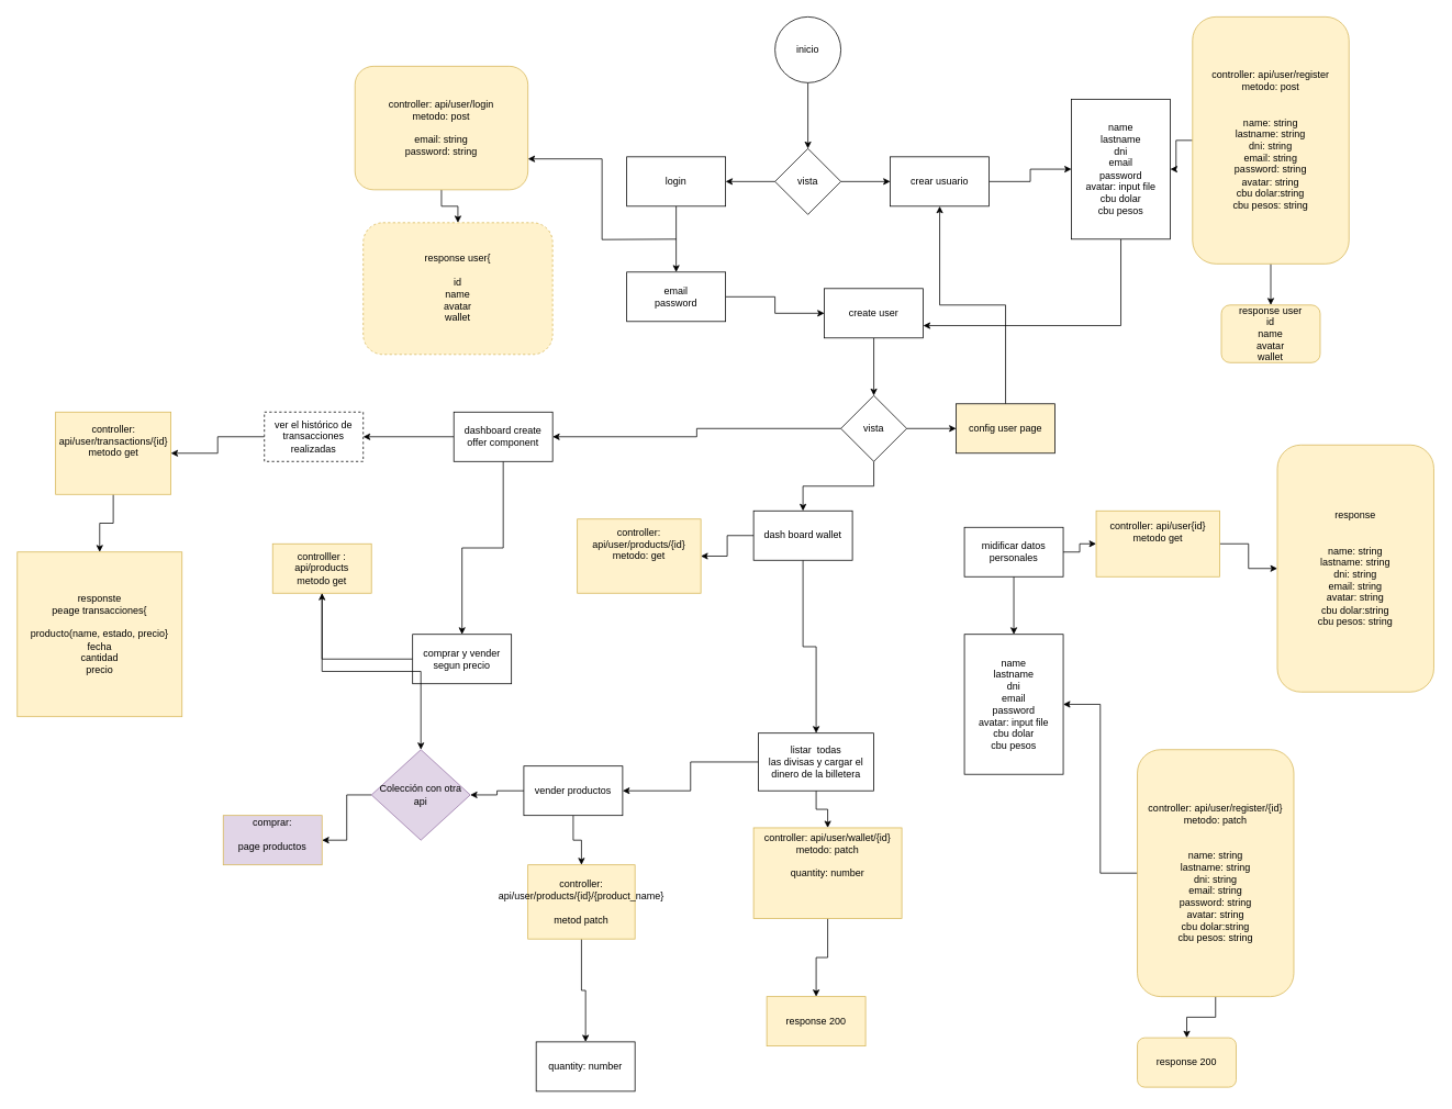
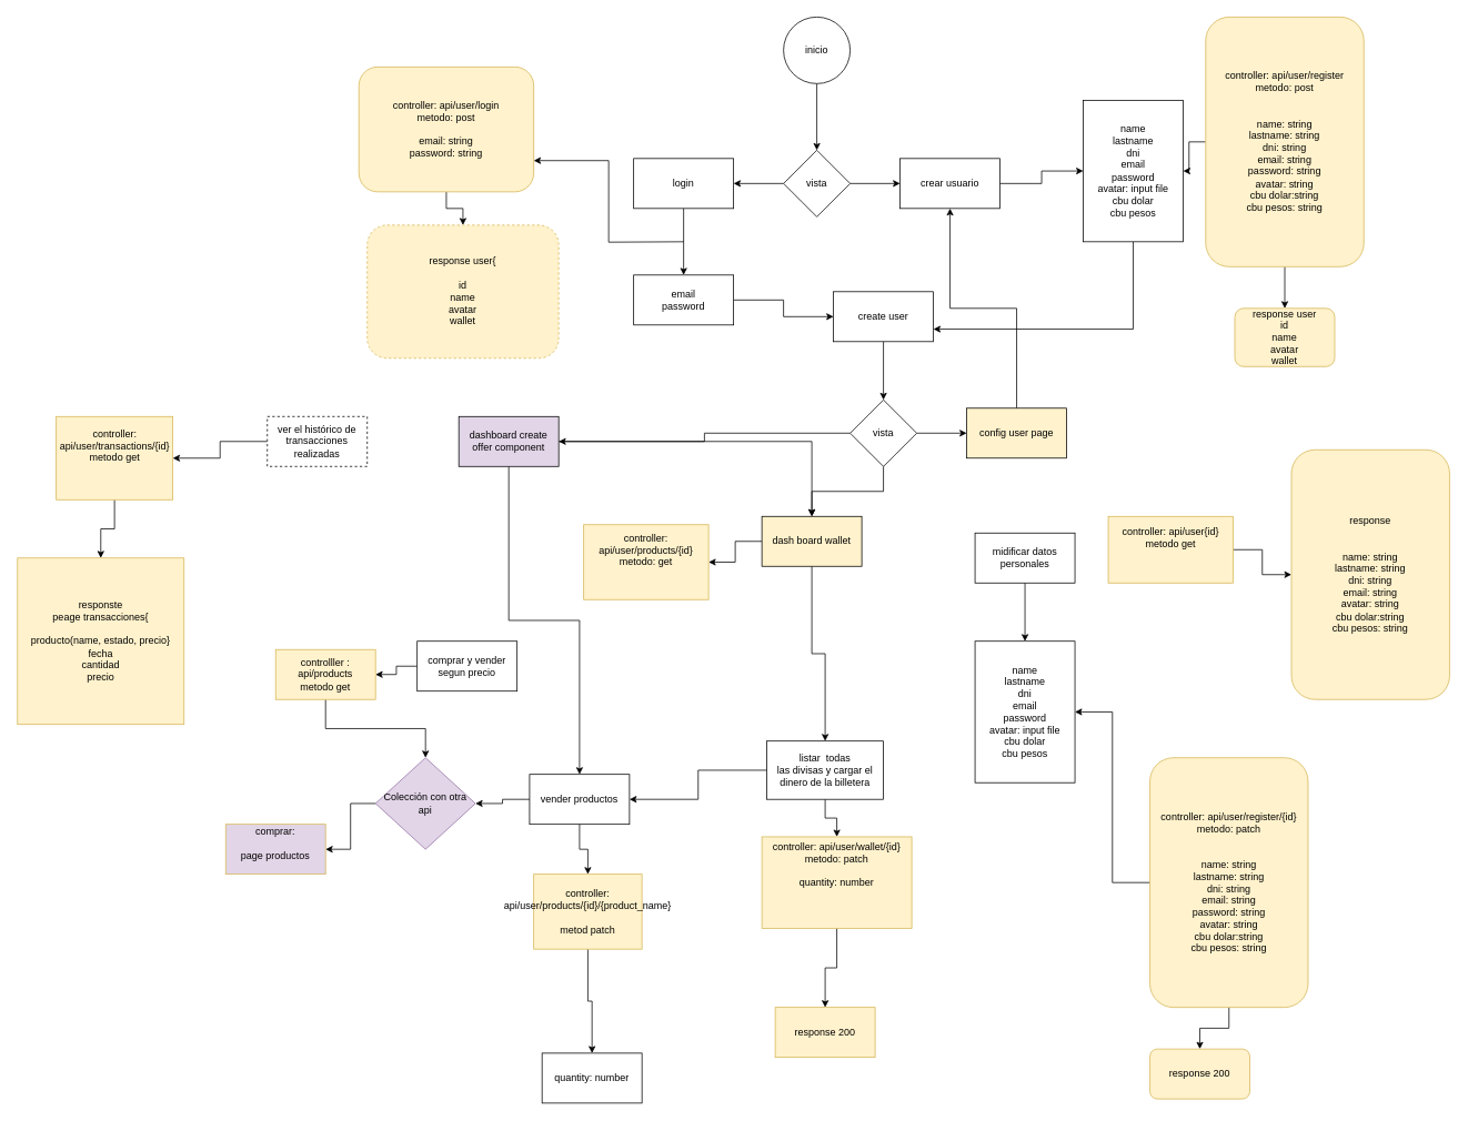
  <mxCell id="0" />
  <mxCell id="1" parent="0" />
  <mxCell id="2" value="" style="edgeStyle=orthogonalEdgeStyle;rounded=0;orthogonalLoop=1;jettySize=auto;html=1;" edge="1" parent="1" source="3" target="6"><mxGeometry relative="1" as="geometry" /></mxCell>
  <mxCell id="3" value="inicio" style="ellipse;whiteSpace=wrap;html=1;aspect=fixed;" vertex="1" parent="1"><mxGeometry x="940" y="20" width="80" height="80" as="geometry" /></mxCell>
  <mxCell id="4" value="" style="edgeStyle=orthogonalEdgeStyle;rounded=0;orthogonalLoop=1;jettySize=auto;html=1;" edge="1" parent="1" source="6" target="8"><mxGeometry relative="1" as="geometry" /></mxCell>
  <mxCell id="5" value="" style="edgeStyle=orthogonalEdgeStyle;rounded=0;orthogonalLoop=1;jettySize=auto;html=1;" edge="1" parent="1" source="6" target="11"><mxGeometry relative="1" as="geometry" /></mxCell>
  <mxCell id="6" value="vista" style="rhombus;whiteSpace=wrap;html=1;" vertex="1" parent="1"><mxGeometry x="940" y="180" width="80" height="80" as="geometry" /></mxCell>
  <mxCell id="7" value="" style="edgeStyle=orthogonalEdgeStyle;rounded=0;orthogonalLoop=1;jettySize=auto;html=1;" edge="1" parent="1" source="8" target="26"><mxGeometry relative="1" as="geometry" /></mxCell>
  <mxCell id="8" value="crear usuario" style="whiteSpace=wrap;html=1;" vertex="1" parent="1"><mxGeometry x="1080" y="190" width="120" height="60" as="geometry" /></mxCell>
  <mxCell id="9" value="" style="edgeStyle=orthogonalEdgeStyle;rounded=0;orthogonalLoop=1;jettySize=auto;html=1;" edge="1" parent="1" source="11" target="14"><mxGeometry relative="1" as="geometry" /></mxCell>
  <mxCell id="10" value="" style="edgeStyle=orthogonalEdgeStyle;rounded=0;orthogonalLoop=1;jettySize=auto;html=1;entryX=1;entryY=0.75;entryDx=0;entryDy=0;" edge="1" parent="1" target="42"><mxGeometry relative="1" as="geometry"><mxPoint x="820" y="290" as="sourcePoint" /><mxPoint x="700" y="225" as="targetPoint" /></mxGeometry></mxCell>
  <mxCell id="11" value="login" style="whiteSpace=wrap;html=1;" vertex="1" parent="1"><mxGeometry x="760" y="190" width="120" height="60" as="geometry" /></mxCell>
  <mxCell id="12" style="edgeStyle=orthogonalEdgeStyle;rounded=0;orthogonalLoop=1;jettySize=auto;html=1;entryX=1;entryY=0.75;entryDx=0;entryDy=0;" edge="1" parent="1" source="26" target="16"><mxGeometry relative="1" as="geometry"><mxPoint x="1330" y="340" as="sourcePoint" /><Array as="points"><mxPoint x="1360" y="395" /></Array></mxGeometry></mxCell>
  <mxCell id="13" value="" style="edgeStyle=orthogonalEdgeStyle;rounded=0;orthogonalLoop=1;jettySize=auto;html=1;" edge="1" parent="1" source="14" target="16"><mxGeometry relative="1" as="geometry" /></mxCell>
  <mxCell id="14" value="&lt;div&gt;email&lt;/div&gt;&lt;div&gt;password&lt;br&gt;&lt;/div&gt;" style="whiteSpace=wrap;html=1;" vertex="1" parent="1"><mxGeometry x="760" y="330" width="120" height="60" as="geometry" /></mxCell>
  <mxCell id="15" value="" style="edgeStyle=orthogonalEdgeStyle;rounded=0;orthogonalLoop=1;jettySize=auto;html=1;" edge="1" parent="1" source="16" target="20"><mxGeometry relative="1" as="geometry" /></mxCell>
  <mxCell id="16" value="create user" style="whiteSpace=wrap;html=1;" vertex="1" parent="1"><mxGeometry x="1000" y="350" width="120" height="60" as="geometry" /></mxCell>
  <mxCell id="17" value="" style="edgeStyle=orthogonalEdgeStyle;rounded=0;orthogonalLoop=1;jettySize=auto;html=1;" edge="1" parent="1" source="20" target="25"><mxGeometry relative="1" as="geometry" /></mxCell>
  <mxCell id="18" value="" style="edgeStyle=orthogonalEdgeStyle;rounded=0;orthogonalLoop=1;jettySize=auto;html=1;" edge="1" parent="1" source="20" target="35"><mxGeometry relative="1" as="geometry" /></mxCell>
  <mxCell id="19" value="" style="edgeStyle=orthogonalEdgeStyle;rounded=0;orthogonalLoop=1;jettySize=auto;html=1;" edge="1" parent="1" source="20" target="38"><mxGeometry relative="1" as="geometry" /></mxCell>
  <mxCell id="20" value="vista" style="rhombus;whiteSpace=wrap;html=1;" vertex="1" parent="1"><mxGeometry x="1020" y="480" width="80" height="80" as="geometry" /></mxCell>
  <mxCell id="21" value="" style="edgeStyle=orthogonalEdgeStyle;rounded=0;orthogonalLoop=1;jettySize=auto;html=1;" edge="1" parent="1" source="23" target="27"><mxGeometry relative="1" as="geometry" /></mxCell>
- <mxCell id="22" value="" style="edgeStyle=orthogonalEdgeStyle;rounded=0;orthogonalLoop=1;jettySize=auto;html=1;" edge="1" parent="1" source="23" target="57"><mxGeometry relative="1" as="geometry" /></mxCell>
  <mxCell id="23" value="midificar datos personales" style="whiteSpace=wrap;html=1;" vertex="1" parent="1"><mxGeometry x="1170" y="640" width="120" height="60" as="geometry" /></mxCell>
  <mxCell id="24" value="" style="edgeStyle=orthogonalEdgeStyle;rounded=0;orthogonalLoop=1;jettySize=auto;html=1;" edge="1" parent="1" source="25" target="8"><mxGeometry relative="1" as="geometry" /></mxCell>
  <mxCell id="25" value="config user page" style="whiteSpace=wrap;html=1;fillColor=#fff2cc;" vertex="1" parent="1"><mxGeometry x="1160" y="490" width="120" height="60" as="geometry" /></mxCell>
  <mxCell id="26" value="&lt;div&gt;name&lt;/div&gt;&lt;div&gt;lastname&lt;/div&gt;&lt;div&gt;dni&lt;/div&gt;&lt;div&gt;email&lt;/div&gt;&lt;div&gt;password&lt;/div&gt;&lt;div&gt;avatar: input file&lt;/div&gt;&lt;div&gt;cbu dolar&lt;/div&gt;&lt;div&gt;cbu pesos&lt;br&gt;&lt;/div&gt;" style="whiteSpace=wrap;html=1;" vertex="1" parent="1"><mxGeometry x="1300" y="120" width="120" height="170" as="geometry" /></mxCell>
  <mxCell id="27" value="&lt;div&gt;name&lt;/div&gt;&lt;div&gt;lastname&lt;/div&gt;&lt;div&gt;dni&lt;/div&gt;&lt;div&gt;email&lt;/div&gt;&lt;div&gt;password&lt;/div&gt;&lt;div&gt;avatar: input file&lt;/div&gt;&lt;div&gt;cbu dolar&lt;/div&gt;&lt;div&gt;cbu pesos&lt;br&gt;&lt;/div&gt;" style="whiteSpace=wrap;html=1;" vertex="1" parent="1"><mxGeometry x="1170" y="770" width="120" height="170" as="geometry" /></mxCell>
  <mxCell id="28" value="" style="edgeStyle=orthogonalEdgeStyle;rounded=0;orthogonalLoop=1;jettySize=auto;html=1;" edge="1" parent="1" source="30" target="52"><mxGeometry relative="1" as="geometry" /></mxCell>
  <mxCell id="29" value="" style="edgeStyle=orthogonalEdgeStyle;rounded=0;orthogonalLoop=1;jettySize=auto;html=1;" edge="1" parent="1" source="30" target="69"><mxGeometry relative="1" as="geometry" /></mxCell>
  <mxCell id="30" value="&lt;div&gt;listar&amp;nbsp; todas&lt;/div&gt;&lt;div&gt;las divisas y cargar el dinero de la billetera&lt;br&gt;&lt;/div&gt;" style="whiteSpace=wrap;html=1;" vertex="1" parent="1"><mxGeometry x="920" y="890" width="140" height="70" as="geometry" /></mxCell>
  <mxCell id="31" value="" style="edgeStyle=orthogonalEdgeStyle;rounded=0;orthogonalLoop=1;jettySize=auto;html=1;" edge="1" parent="1" source="32" target="65"><mxGeometry relative="1" as="geometry" /></mxCell>
  <mxCell id="32" value="comprar y vender segun precio" style="whiteSpace=wrap;html=1;" vertex="1" parent="1"><mxGeometry x="500" y="770" width="120" height="60" as="geometry" /></mxCell>
- <mxCell id="33" value="" style="edgeStyle=orthogonalEdgeStyle;rounded=0;orthogonalLoop=1;jettySize=auto;html=1;" edge="1" parent="1" source="35" target="32"><mxGeometry relative="1" as="geometry" /></mxCell>
- <mxCell id="34" value="" style="edgeStyle=orthogonalEdgeStyle;rounded=0;orthogonalLoop=1;jettySize=auto;html=1;" edge="1" parent="1" source="35" target="40"><mxGeometry relative="1" as="geometry" /></mxCell>
- <mxCell id="35" value="dashboard create offer component" style="whiteSpace=wrap;html=1;" vertex="1" parent="1"><mxGeometry x="550" y="500" width="120" height="60" as="geometry" /></mxCell>
+ <mxCell id="33" value="" style="edgeStyle=orthogonalEdgeStyle;rounded=0;orthogonalLoop=1;jettySize=auto;html=1;" edge="1" parent="1" source="35" target="38"><mxGeometry relative="1" as="geometry" /></mxCell>
+ <mxCell id="34" value="" style="edgeStyle=orthogonalEdgeStyle;rounded=0;orthogonalLoop=1;jettySize=auto;html=1;" edge="1" parent="1" source="35" target="69"><mxGeometry relative="1" as="geometry" /></mxCell>
+ <mxCell id="35" value="dashboard create offer component" style="whiteSpace=wrap;html=1;fillColor=#e1d5e7;" vertex="1" parent="1"><mxGeometry x="550" y="500" width="120" height="60" as="geometry" /></mxCell>
  <mxCell id="36" value="" style="edgeStyle=orthogonalEdgeStyle;rounded=0;orthogonalLoop=1;jettySize=auto;html=1;" edge="1" parent="1" source="38" target="30"><mxGeometry relative="1" as="geometry" /></mxCell>
  <mxCell id="37" style="edgeStyle=orthogonalEdgeStyle;rounded=0;orthogonalLoop=1;jettySize=auto;html=1;" edge="1" parent="1" source="38" target="55"><mxGeometry relative="1" as="geometry" /></mxCell>
- <mxCell id="38" value="dash board wallet" style="whiteSpace=wrap;html=1;" vertex="1" parent="1"><mxGeometry x="914" y="620" width="120" height="60" as="geometry" /></mxCell>
+ <mxCell id="38" value="dash board wallet" style="whiteSpace=wrap;html=1;fillColor=#fff2cc;" vertex="1" parent="1"><mxGeometry x="914" y="620" width="120" height="60" as="geometry" /></mxCell>
  <mxCell id="39" value="" style="edgeStyle=orthogonalEdgeStyle;rounded=0;orthogonalLoop=1;jettySize=auto;html=1;" edge="1" parent="1" source="40" target="60"><mxGeometry relative="1" as="geometry" /></mxCell>
  <mxCell id="40" value="ver el histórico de transacciones realizadas" style="whiteSpace=wrap;html=1;dashed=1;" vertex="1" parent="1"><mxGeometry x="320" y="500" width="120" height="60" as="geometry" /></mxCell>
  <mxCell id="41" value="" style="edgeStyle=orthogonalEdgeStyle;rounded=0;orthogonalLoop=1;jettySize=auto;html=1;" edge="1" parent="1" source="42" target="43"><mxGeometry relative="1" as="geometry" /></mxCell>
  <mxCell id="42" value="&lt;div&gt;controller: api/user/login&lt;/div&gt;&lt;div&gt;metodo: post&lt;/div&gt;&lt;div&gt;&lt;br&gt;&lt;/div&gt;&lt;div&gt;email: string&lt;/div&gt;&lt;div&gt;password: string&lt;br&gt;&lt;/div&gt;" style="rounded=1;whiteSpace=wrap;html=1;fillColor=#fff2cc;strokeColor=#d6b656;" vertex="1" parent="1"><mxGeometry x="430" y="80" width="210" height="150" as="geometry" /></mxCell>
  <mxCell id="43" value="&lt;div&gt;response user{&lt;/div&gt;&lt;div&gt;&lt;br&gt;&lt;/div&gt;&lt;div&gt;id&lt;/div&gt;&lt;div&gt;name&lt;br&gt;&lt;/div&gt;&lt;div&gt;avatar&lt;br&gt;&lt;/div&gt;&lt;div&gt;wallet&lt;br&gt;&lt;/div&gt;" style="whiteSpace=wrap;html=1;fillColor=#fff2cc;strokeColor=#d6b656;rounded=1;dashed=1;" vertex="1" parent="1"><mxGeometry x="440" y="270" width="230" height="160" as="geometry" /></mxCell>
  <mxCell id="44" value="" style="edgeStyle=orthogonalEdgeStyle;rounded=0;orthogonalLoop=1;jettySize=auto;html=1;" edge="1" parent="1" source="46" target="26"><mxGeometry relative="1" as="geometry" /></mxCell>
  <mxCell id="45" value="" style="edgeStyle=orthogonalEdgeStyle;rounded=0;orthogonalLoop=1;jettySize=auto;html=1;" edge="1" parent="1" source="46" target="47"><mxGeometry relative="1" as="geometry" /></mxCell>
  <mxCell id="46" value="&lt;div&gt;controller: api/user/register&lt;/div&gt;&lt;div&gt;metodo: post&lt;/div&gt;&lt;div&gt;&lt;br&gt;&lt;/div&gt;&lt;br&gt;&lt;div&gt;&lt;div&gt;name: string&lt;br&gt;&lt;/div&gt;&lt;div&gt;lastname: string&lt;br&gt;&lt;/div&gt;&lt;div&gt;dni: string&lt;br&gt;&lt;/div&gt;&lt;div&gt;email: string&lt;/div&gt;&lt;div&gt;password: string&lt;/div&gt;&lt;div&gt;avatar: string&lt;br&gt;&lt;/div&gt;&lt;div&gt;cbu dolar:string&lt;/div&gt;&lt;div&gt;cbu pesos: string&lt;br&gt;&lt;/div&gt;&lt;/div&gt;" style="rounded=1;whiteSpace=wrap;html=1;fillColor=#fff2cc;strokeColor=#d6b656;" vertex="1" parent="1"><mxGeometry x="1447" y="20" width="190" height="300" as="geometry" /></mxCell>
  <mxCell id="47" value="&lt;div&gt;response user&lt;/div&gt;&lt;div&gt;id&lt;/div&gt;&lt;div&gt;name&lt;/div&gt;&lt;div&gt;avatar&lt;/div&gt;&lt;div&gt;wallet&lt;br&gt;&lt;/div&gt;" style="whiteSpace=wrap;html=1;fillColor=#fff2cc;strokeColor=#d6b656;rounded=1;" vertex="1" parent="1"><mxGeometry x="1482" y="370" width="120" height="70" as="geometry" /></mxCell>
  <mxCell id="48" value="" style="edgeStyle=orthogonalEdgeStyle;rounded=0;orthogonalLoop=1;jettySize=auto;html=1;" edge="1" parent="1" source="50" target="27"><mxGeometry relative="1" as="geometry" /></mxCell>
  <mxCell id="49" value="" style="edgeStyle=orthogonalEdgeStyle;rounded=0;orthogonalLoop=1;jettySize=auto;html=1;" edge="1" parent="1" source="50" target="54"><mxGeometry relative="1" as="geometry" /></mxCell>
  <mxCell id="50" value="&lt;div&gt;controller: api/user/register/{id}&lt;/div&gt;&lt;div&gt;metodo: patch&lt;/div&gt;&lt;div&gt;&lt;br&gt;&lt;/div&gt;&lt;br&gt;&lt;div&gt;&lt;div&gt;name: string&lt;br&gt;&lt;/div&gt;&lt;div&gt;lastname: string&lt;br&gt;&lt;/div&gt;&lt;div&gt;dni: string&lt;br&gt;&lt;/div&gt;&lt;div&gt;email: string&lt;/div&gt;&lt;div&gt;password: string&lt;/div&gt;&lt;div&gt;avatar: string&lt;br&gt;&lt;/div&gt;&lt;div&gt;cbu dolar:string&lt;/div&gt;&lt;div&gt;cbu pesos: string&lt;br&gt;&lt;/div&gt;&lt;/div&gt;" style="rounded=1;whiteSpace=wrap;html=1;fillColor=#fff2cc;strokeColor=#d6b656;" vertex="1" parent="1"><mxGeometry x="1380" y="910" width="190" height="300" as="geometry" /></mxCell>
  <mxCell id="51" value="" style="edgeStyle=orthogonalEdgeStyle;rounded=0;orthogonalLoop=1;jettySize=auto;html=1;" edge="1" parent="1" source="52" target="53"><mxGeometry relative="1" as="geometry" /></mxCell>
  <mxCell id="52" value="&lt;div&gt;controller: api/user/wallet/{id}&lt;/div&gt;&lt;div&gt;metodo: patch&lt;/div&gt;&lt;div&gt;&lt;br&gt;&lt;/div&gt;&lt;div&gt;quantity: number&lt;br&gt;&lt;/div&gt;&lt;div&gt;&lt;br&gt;&lt;/div&gt;&lt;div&gt;&lt;br&gt;&lt;/div&gt;&lt;div&gt;&lt;br&gt; &lt;/div&gt;" style="whiteSpace=wrap;html=1;fillColor=#fff2cc;strokeColor=#d6b656;" vertex="1" parent="1"><mxGeometry x="914" y="1005" width="180" height="110" as="geometry" /></mxCell>
  <mxCell id="53" value="response 200" style="whiteSpace=wrap;html=1;fillColor=#fff2cc;strokeColor=#d6b656;" vertex="1" parent="1"><mxGeometry x="930" y="1210" width="120" height="60" as="geometry" /></mxCell>
  <mxCell id="54" value="response 200" style="whiteSpace=wrap;html=1;fillColor=#fff2cc;strokeColor=#d6b656;rounded=1;" vertex="1" parent="1"><mxGeometry x="1380" y="1260" width="120" height="60" as="geometry" /></mxCell>
  <mxCell id="55" value="&lt;div&gt;controller: api/user/products/{id}&lt;/div&gt;&lt;div&gt;metodo: get&lt;/div&gt;&lt;div&gt;&lt;br&gt;&lt;/div&gt;&lt;div&gt;&lt;br&gt;&lt;/div&gt;" style="whiteSpace=wrap;html=1;fillColor=#fff2cc;strokeColor=#d6b656;" vertex="1" parent="1"><mxGeometry x="700" y="630" width="150" height="90" as="geometry" /></mxCell>
  <mxCell id="56" value="" style="edgeStyle=orthogonalEdgeStyle;rounded=0;orthogonalLoop=1;jettySize=auto;html=1;" edge="1" parent="1" source="57" target="58"><mxGeometry relative="1" as="geometry" /></mxCell>
  <mxCell id="57" value="&lt;div&gt;controller: api/user{id}&lt;/div&gt;&lt;div&gt;metodo get&lt;/div&gt;&lt;div&gt;&lt;br&gt;&lt;/div&gt;&lt;div&gt;&lt;br&gt;&lt;/div&gt;" style="whiteSpace=wrap;html=1;fillColor=#fff2cc;strokeColor=#d6b656;" vertex="1" parent="1"><mxGeometry x="1330" y="620" width="150" height="80" as="geometry" /></mxCell>
  <mxCell id="58" value="response&lt;div&gt;&lt;br&gt;&lt;/div&gt;&lt;br&gt;&lt;div&gt;&lt;div&gt;name: string&lt;br&gt;&lt;/div&gt;&lt;div&gt;lastname: string&lt;br&gt;&lt;/div&gt;&lt;div&gt;dni: string&lt;br&gt;&lt;/div&gt;&lt;div&gt;email: string&lt;/div&gt;&lt;div&gt;avatar: string&lt;br&gt;&lt;/div&gt;&lt;div&gt;cbu dolar:string&lt;/div&gt;&lt;div&gt;cbu pesos: string&lt;br&gt;&lt;/div&gt;&lt;/div&gt;" style="rounded=1;whiteSpace=wrap;html=1;fillColor=#fff2cc;strokeColor=#d6b656;" vertex="1" parent="1"><mxGeometry x="1550" y="540" width="190" height="300" as="geometry" /></mxCell>
  <mxCell id="59" value="" style="edgeStyle=orthogonalEdgeStyle;rounded=0;orthogonalLoop=1;jettySize=auto;html=1;" edge="1" parent="1" source="60" target="61"><mxGeometry relative="1" as="geometry" /></mxCell>
  <mxCell id="60" value="&lt;div&gt;controller: api/user/transactions/{id}&lt;/div&gt;&lt;div&gt;metodo get&lt;/div&gt;&lt;div&gt;&lt;br&gt;&lt;/div&gt;&lt;div&gt;&lt;br&gt;&lt;/div&gt;" style="whiteSpace=wrap;html=1;fillColor=#fff2cc;strokeColor=#d6b656;" vertex="1" parent="1"><mxGeometry x="66.5" y="500" width="140" height="100" as="geometry" /></mxCell>
  <mxCell id="61" value="&lt;div&gt;responste&lt;/div&gt;&lt;div&gt;peage transacciones{&lt;/div&gt;&lt;div&gt;&lt;br&gt;&lt;/div&gt;&lt;div&gt;producto(name, estado, precio}&lt;/div&gt;&lt;div&gt;fecha&lt;/div&gt;&lt;div&gt;cantidad&lt;/div&gt;&lt;div&gt;precio&lt;br&gt;&lt;/div&gt;" style="whiteSpace=wrap;html=1;fillColor=#fff2cc;strokeColor=#d6b656;" vertex="1" parent="1"><mxGeometry x="20" y="670" width="200" height="200" as="geometry" /></mxCell>
  <mxCell id="62" value="" style="edgeStyle=orthogonalEdgeStyle;rounded=0;orthogonalLoop=1;jettySize=auto;html=1;" edge="1" parent="1" source="63" target="66"><mxGeometry relative="1" as="geometry" /></mxCell>
  <mxCell id="63" value="Colección con otra api" style="rhombus;whiteSpace=wrap;html=1;fillColor=#e1d5e7;strokeColor=#9673a6;" vertex="1" parent="1"><mxGeometry x="450" y="910" width="120" height="110" as="geometry" /></mxCell>
  <mxCell id="64" style="edgeStyle=orthogonalEdgeStyle;rounded=0;orthogonalLoop=1;jettySize=auto;html=1;" edge="1" parent="1" source="65" target="63"><mxGeometry relative="1" as="geometry" /></mxCell>
- <mxCell id="65" value="&lt;div&gt;controlller : api/products&lt;/div&gt;&lt;div&gt;metodo get&lt;br&gt;&lt;/div&gt;" style="whiteSpace=wrap;html=1;fillColor=#fff2cc;strokeColor=#d6b656;" vertex="1" parent="1"><mxGeometry x="330" y="660" width="120" height="60" as="geometry" /></mxCell>
+ <mxCell id="65" value="&lt;div&gt;controlller : api/products&lt;/div&gt;&lt;div&gt;metodo get&lt;br&gt;&lt;/div&gt;" style="whiteSpace=wrap;html=1;fillColor=#fff2cc;strokeColor=#d6b656;" vertex="1" parent="1"><mxGeometry x="330" y="780" width="120" height="60" as="geometry" /></mxCell>
  <mxCell id="66" value="&lt;div&gt;comprar:&lt;/div&gt;&lt;div&gt;&lt;br&gt;&lt;/div&gt;&lt;div&gt;page productos&lt;/div&gt;&lt;div&gt;&lt;br&gt;&lt;/div&gt;" style="whiteSpace=wrap;html=1;fillColor=#e1d5e7;strokeColor=#d6b656;" vertex="1" parent="1"><mxGeometry x="270" y="990" width="120" height="60" as="geometry" /></mxCell>
  <mxCell id="67" style="edgeStyle=orthogonalEdgeStyle;rounded=0;orthogonalLoop=1;jettySize=auto;html=1;" edge="1" parent="1" source="69" target="63"><mxGeometry relative="1" as="geometry" /></mxCell>
  <mxCell id="68" value="" style="edgeStyle=orthogonalEdgeStyle;rounded=0;orthogonalLoop=1;jettySize=auto;html=1;" edge="1" parent="1" source="69" target="71"><mxGeometry relative="1" as="geometry" /></mxCell>
  <mxCell id="69" value="vender productos" style="whiteSpace=wrap;html=1;" vertex="1" parent="1"><mxGeometry x="635" y="930" width="120" height="60" as="geometry" /></mxCell>
  <mxCell id="70" value="" style="edgeStyle=orthogonalEdgeStyle;rounded=0;orthogonalLoop=1;jettySize=auto;html=1;" edge="1" parent="1" source="71" target="72"><mxGeometry relative="1" as="geometry" /></mxCell>
  <mxCell id="71" value="&lt;div&gt;controller: api/user/products/{id}/{product_name}&lt;/div&gt;&lt;div&gt;&lt;br&gt;&lt;/div&gt;&lt;div&gt;metod patch&lt;br&gt;&lt;/div&gt;" style="whiteSpace=wrap;html=1;fillColor=#fff2cc;strokeColor=#d6b656;" vertex="1" parent="1"><mxGeometry x="640" y="1050" width="130" height="90" as="geometry" /></mxCell>
  <mxCell id="72" value="quantity: number" style="whiteSpace=wrap;html=1;" vertex="1" parent="1"><mxGeometry x="650" y="1265" width="120" height="60" as="geometry" /></mxCell>
